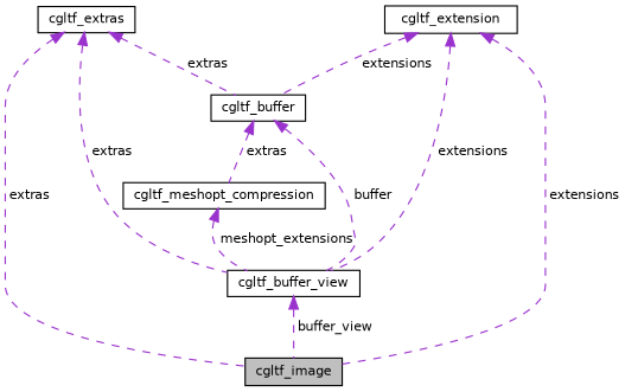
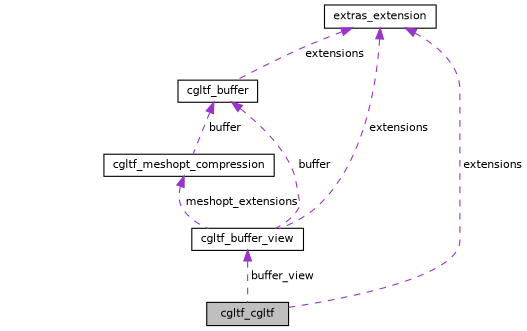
  digraph {
    node [color=black fillcolor=white fontname=Helvetica fontsize=10 shape=record style=filled]
    edge [color=darkorchid3 dir=back fontname=Helvetica fontsize=10 labelfontname=Helvetica labelfontsize=10 style=dashed]
-   n1 [fillcolor=grey75 fontcolor=black height=0.2 label=cgltf_image width=0.4]
+   n1 [fillcolor=grey75 fontcolor=black height=0.2 label=cgltf_cgltf width=0.4]
    n2 [height=0.2 label=cgltf_buffer_view width=0.4]
    n3 [height=0.2 label=cgltf_buffer width=0.4]
    n4 [height=0.2 label=cgltf_meshopt_compression width=0.4]
-   n5 [height=0.2 label=cgltf_extras width=0.4]
-   n6 [height=0.2 label=cgltf_extension width=0.4]
+   n6 [height=0.2 label=extras_extension width=0.4]
    n2 -> n1 [label=" buffer_view"]
    n3 -> n2 [label=" buffer"]
-   n3 -> n4 [label=" extras"]
+   n3 -> n4 [label=" buffer"]
    n4 -> n2 [label=" meshopt_extensions"]
-   n5 -> n1 [label=" extras"]
-   n5 -> n2 [label=" extras"]
-   n5 -> n3 [label=" extras"]
    n6 -> n1 [label=" extensions"]
    n6 -> n2 [label=" extensions"]
    n6 -> n3 [label=" extensions"]
  }
